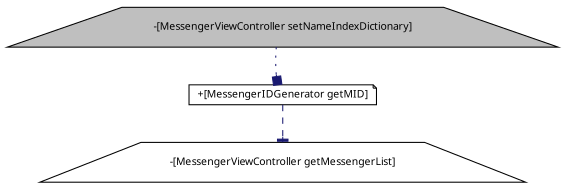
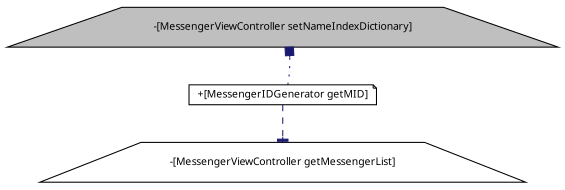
  digraph {
    rankdir=TB
    node [color=black fillcolor=white fontname="FreeSans.ttf" fontsize=10 shape=trapezium style=filled]
    edge [color=midnightblue fontname="FreeSans.ttf" fontsize=10 labelfontname="FreeSans.ttf" labelfontsize=10]
    n1 [fillcolor=grey75 fontcolor=black height=0.2 label="-[MessengerViewController setNameIndexDictionary]" width=0.4]
    n2 [height=0.2 label="+[MessengerIDGenerator getMID]" shape=note width=0.4]
    n3 [height=0.2 label="-[MessengerViewController getMessengerList]" width=0.4]
-   n1 -> n2 [arrowhead=box style=dotted]
+   n2 -> n1 [arrowhead=box style=dotted]
    n2 -> n3 [arrowhead=tee style=dashed]
  }
